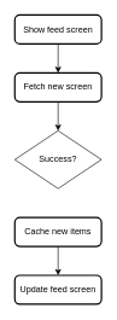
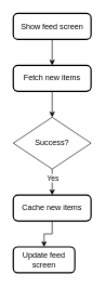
  <mxCell id="0" />
  <mxCell id="1" parent="0" />
+ <mxCell id="2" style="edgeStyle=orthogonalEdgeStyle;rounded=0;orthogonalLoop=1;jettySize=auto;html=1;exitX=0.5;exitY=1;exitDx=0;exitDy=0;entryX=0.5;entryY=0;entryDx=0;entryDy=0;" edge="1" parent="1" source="4" target="6"><mxGeometry relative="1" as="geometry" /></mxCell>
+ <mxCell id="3" value="Yes" style="edgeLabel;html=1;align=center;verticalAlign=middle;resizable=0;points=[];" vertex="1" connectable="0" parent="2"><mxGeometry x="-0.35" relative="1" as="geometry"><mxPoint as="offset" /></mxGeometry></mxCell>
  <mxCell id="4" value="Success?" style="rhombus;whiteSpace=wrap;html=1;" vertex="1" parent="1"><mxGeometry x="20" y="180" width="120" height="80" as="geometry" /></mxCell>
  <mxCell id="5" style="edgeStyle=orthogonalEdgeStyle;rounded=0;orthogonalLoop=1;jettySize=auto;html=1;exitX=0.5;exitY=1;exitDx=0;exitDy=0;" edge="1" parent="1" source="6" target="7"><mxGeometry relative="1" as="geometry" /></mxCell>
  <mxCell id="6" value="Cache new items" style="rounded=1;whiteSpace=wrap;html=1;absoluteArcSize=1;arcSize=14;strokeWidth=2;" vertex="1" parent="1"><mxGeometry x="20" y="300" width="120" height="40" as="geometry" /></mxCell>
- <mxCell id="7" value="Update feed screen" style="rounded=1;whiteSpace=wrap;html=1;absoluteArcSize=1;arcSize=14;strokeWidth=2;" vertex="1" parent="1"><mxGeometry x="20" y="380" width="120" height="40" as="geometry" /></mxCell>
+ <mxCell id="7" value="Update feed screen" style="rounded=1;whiteSpace=wrap;html=1;absoluteArcSize=1;arcSize=14;strokeWidth=2;" vertex="1" parent="1"><mxGeometry x="20" y="380" width="95" height="40" as="geometry" /></mxCell>
  <mxCell id="8" style="edgeStyle=orthogonalEdgeStyle;rounded=0;orthogonalLoop=1;jettySize=auto;html=1;exitX=0.5;exitY=1;exitDx=0;exitDy=0;entryX=0.5;entryY=0;entryDx=0;entryDy=0;" edge="1" parent="1" source="9" target="11"><mxGeometry relative="1" as="geometry" /></mxCell>
  <mxCell id="9" value="Show feed screen" style="rounded=1;whiteSpace=wrap;html=1;absoluteArcSize=1;arcSize=14;strokeWidth=2;" vertex="1" parent="1"><mxGeometry x="20" y="20" width="120" height="40" as="geometry" /></mxCell>
  <mxCell id="10" style="edgeStyle=orthogonalEdgeStyle;rounded=0;orthogonalLoop=1;jettySize=auto;html=1;exitX=0.5;exitY=1;exitDx=0;exitDy=0;entryX=0.5;entryY=0;entryDx=0;entryDy=0;" edge="1" parent="1" source="11" target="4"><mxGeometry relative="1" as="geometry" /></mxCell>
- <mxCell id="11" value="Fetch new screen" style="rounded=1;whiteSpace=wrap;html=1;absoluteArcSize=1;arcSize=14;strokeWidth=2;" vertex="1" parent="1"><mxGeometry x="20" y="100" width="120" height="40" as="geometry" /></mxCell>
+ <mxCell id="11" value="Fetch new items" style="rounded=1;whiteSpace=wrap;html=1;absoluteArcSize=1;arcSize=14;strokeWidth=2;" vertex="1" parent="1"><mxGeometry x="20" y="100" width="120" height="40" as="geometry" /></mxCell>
